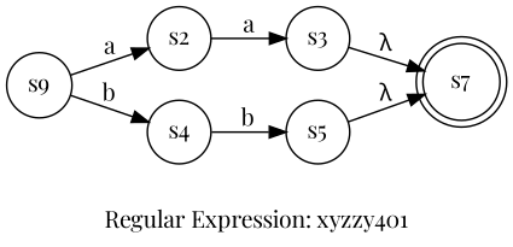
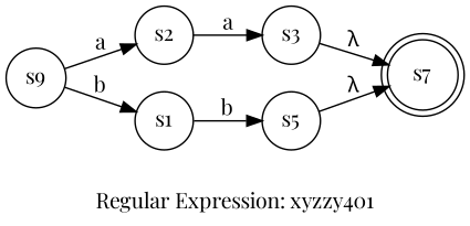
  digraph {
    fontname="Playfair Display"
    label="Regular Expression: xyzzy401"
    rankdir=LR
    node [fontname="Playfair Display" shape=circle]
    edge [fontname="Playfair Display"]
    n1 [label=s7 shape=doublecircle]
    n2 [label=s9]
    s2
-   s4
+   s4 [label=s1]
    s3
    s5
    n2 -> s2 [label=a]
    n2 -> s4 [label=b]
    s2 -> s3 [label=a]
    s4 -> s5 [label=b]
    s3 -> n1 [label="λ"]
    s5 -> n1 [label="λ"]
  }
